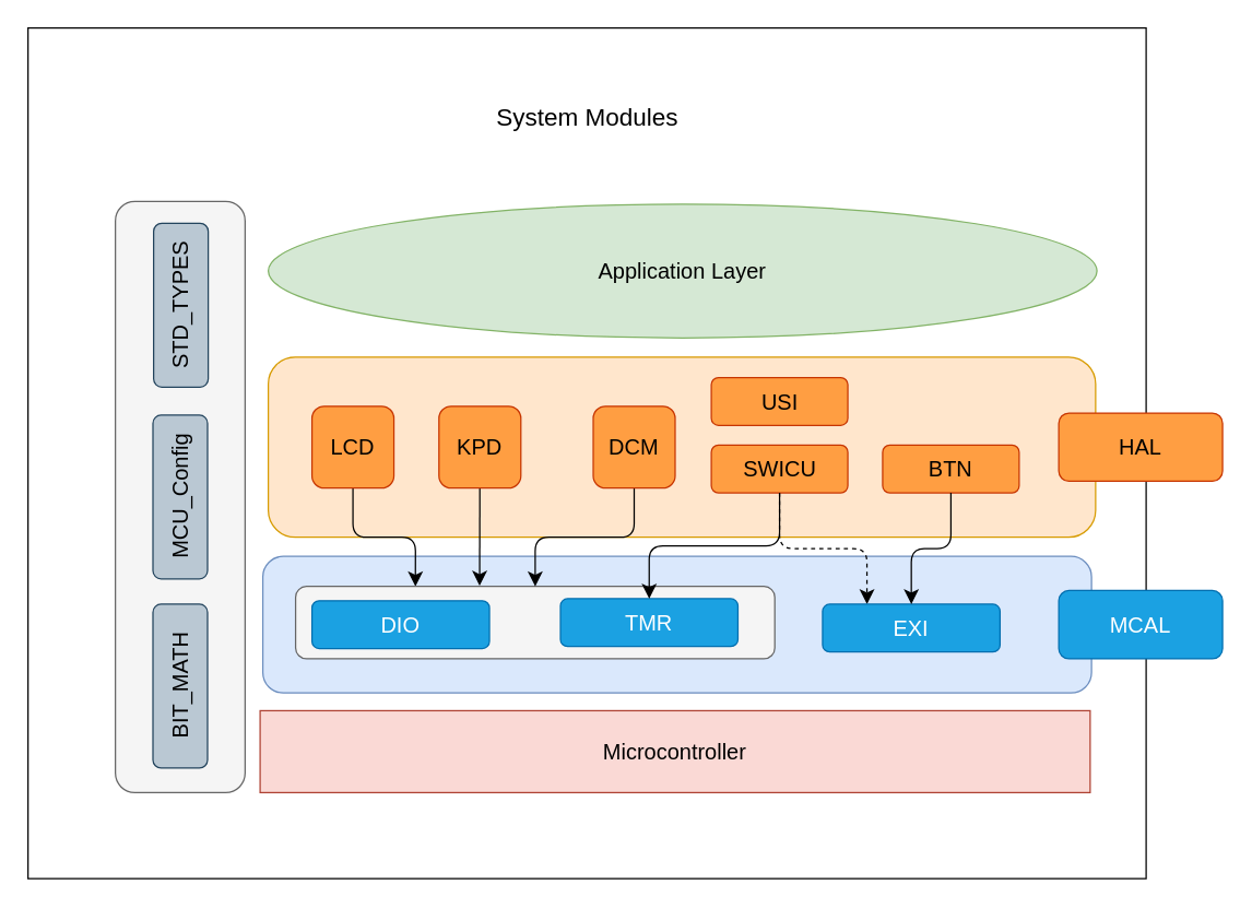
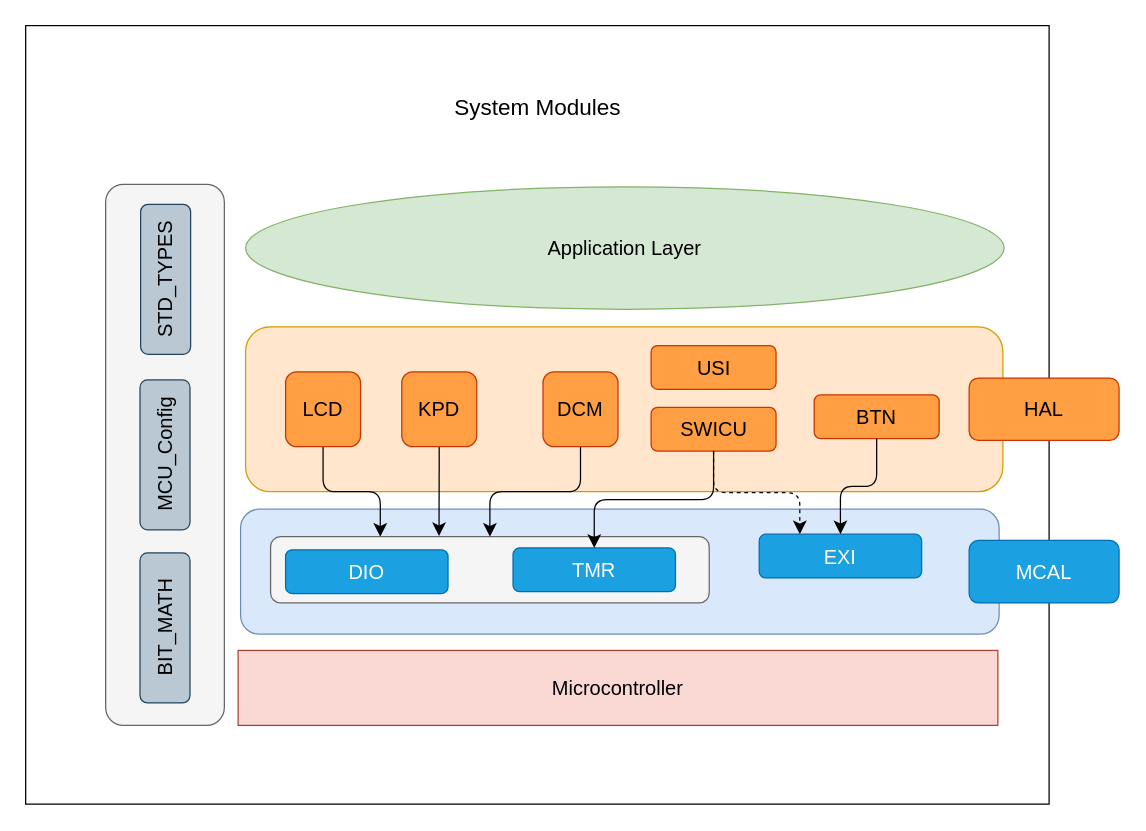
  <mxCell id="0" />
  <mxCell id="1" parent="0" />
  <mxCell id="2" value="" style="rounded=0;whiteSpace=wrap;html=1;fontSize=16;horizontal=0;" parent="1" vertex="1"><mxGeometry x="20" y="20" width="819" height="623" as="geometry" /></mxCell>
  <mxCell id="3" value="" style="rounded=1;whiteSpace=wrap;html=1;fontSize=16;fillColor=#dae8fc;strokeColor=#6c8ebf;" parent="1" vertex="1"><mxGeometry x="192" y="407" width="607" height="100" as="geometry" /></mxCell>
  <mxCell id="4" value="" style="rounded=1;whiteSpace=wrap;html=1;fontSize=16;fillColor=#ffe6cc;strokeColor=#d79b00;" parent="1" vertex="1"><mxGeometry x="196" y="261" width="606" height="132" as="geometry" /></mxCell>
  <mxCell id="5" value="Application Layer" style="ellipse;whiteSpace=wrap;html=1;fontSize=16;fillColor=#d5e8d4;strokeColor=#82b366;" parent="1" vertex="1"><mxGeometry x="196" y="149" width="607" height="98" as="geometry" /></mxCell>
  <mxCell id="6" value="" style="rounded=1;whiteSpace=wrap;html=1;fontSize=16;fillColor=#f5f5f5;fontColor=#333333;strokeColor=#666666;" parent="1" vertex="1"><mxGeometry x="84" y="147" width="95" height="433" as="geometry" /></mxCell>
  <mxCell id="7" value="&lt;font style=&quot;font-size: 18px;&quot;&gt;System Modules&lt;/font&gt;" style="text;html=1;strokeColor=none;fillColor=none;align=center;verticalAlign=middle;whiteSpace=wrap;rounded=0;fontSize=16;" parent="1" vertex="1"><mxGeometry x="304.5" y="71" width="250" height="30" as="geometry" /></mxCell>
  <mxCell id="8" value="Microcontroller" style="rounded=0;whiteSpace=wrap;html=1;fontSize=16;fillColor=#fad9d5;strokeColor=#ae4132;" parent="1" vertex="1"><mxGeometry x="190" y="520" width="608" height="60" as="geometry" /></mxCell>
  <mxCell id="9" value="USI" style="rounded=1;whiteSpace=wrap;html=1;fontSize=16;fillColor=#ff9e42;fontColor=#000000;strokeColor=#C73500;" parent="1" vertex="1"><mxGeometry x="520.5" y="276" width="100" height="35" as="geometry" /></mxCell>
  <mxCell id="10" value="HAL" style="rounded=1;whiteSpace=wrap;html=1;fontSize=16;fillColor=#ff9e42;fontColor=#000000;strokeColor=#C73500;" parent="1" vertex="1"><mxGeometry x="775" y="302" width="120" height="50" as="geometry" /></mxCell>
- <mxCell id="11" value="BTN" style="rounded=1;whiteSpace=wrap;html=1;fontSize=16;fillColor=#ff9e42;fontColor=#000000;strokeColor=#C73500;" parent="1" vertex="1"><mxGeometry x="646" y="325.5" width="100" height="35" as="geometry" /></mxCell>
+ <mxCell id="11" value="BTN" style="rounded=1;whiteSpace=wrap;html=1;fontSize=16;fillColor=#ff9e42;fontColor=#000000;strokeColor=#C73500;" parent="1" vertex="1"><mxGeometry x="651" y="315.5" width="100" height="35" as="geometry" /></mxCell>
  <mxCell id="12" style="edgeStyle=none;curved=1;rounded=0;orthogonalLoop=1;jettySize=auto;html=1;exitX=0.5;exitY=1;exitDx=0;exitDy=0;fontSize=12;startSize=8;endSize=8;" parent="1" source="15" target="15" edge="1"><mxGeometry relative="1" as="geometry" /></mxCell>
  <mxCell id="13" style="edgeStyle=orthogonalEdgeStyle;rounded=1;orthogonalLoop=1;jettySize=auto;html=1;entryX=0.25;entryY=0;entryDx=0;entryDy=0;fontSize=12;startSize=8;endSize=8;exitX=0.5;exitY=1;exitDx=0;exitDy=0;dashed=1;" edge="1" parent="1" source="14" target="15"><mxGeometry relative="1" as="geometry" /></mxCell>
  <mxCell id="14" value="SWICU" style="rounded=1;whiteSpace=wrap;html=1;fontSize=16;fillColor=#ff9e42;fontColor=#000000;strokeColor=#C73500;" vertex="1" parent="1"><mxGeometry x="520.5" y="325.5" width="100" height="35" as="geometry" /></mxCell>
- <mxCell id="15" value="EXI" style="rounded=1;whiteSpace=wrap;html=1;fontSize=16;fillColor=#1ba1e2;fontColor=#ffffff;strokeColor=#006EAF;" parent="1" vertex="1"><mxGeometry x="602" y="442" width="130" height="35" as="geometry" /></mxCell>
+ <mxCell id="15" value="EXI" style="rounded=1;whiteSpace=wrap;html=1;fontSize=16;fillColor=#1ba1e2;fontColor=#ffffff;strokeColor=#006EAF;" parent="1" vertex="1"><mxGeometry x="607" y="427" width="130" height="35" as="geometry" /></mxCell>
  <mxCell id="16" value="MCAL" style="rounded=1;whiteSpace=wrap;html=1;fontSize=16;fillColor=#1ba1e2;fontColor=#ffffff;strokeColor=#006EAF;" parent="1" vertex="1"><mxGeometry x="775" y="432" width="120" height="50" as="geometry" /></mxCell>
  <mxCell id="17" style="edgeStyle=orthogonalEdgeStyle;rounded=1;orthogonalLoop=1;jettySize=auto;html=1;entryX=0.5;entryY=0;entryDx=0;entryDy=0;fontSize=12;startSize=8;endSize=8;" edge="1" parent="1" source="11" target="15"><mxGeometry relative="1" as="geometry" /></mxCell>
  <mxCell id="18" style="edgeStyle=orthogonalEdgeStyle;rounded=1;orthogonalLoop=1;jettySize=auto;html=1;entryX=0.25;entryY=0;entryDx=0;entryDy=0;fontSize=12;startSize=8;endSize=8;exitX=0.5;exitY=1;exitDx=0;exitDy=0;" edge="1" parent="1" source="19" target="23"><mxGeometry relative="1" as="geometry" /></mxCell>
  <mxCell id="19" value="LCD" style="rounded=1;whiteSpace=wrap;html=1;fontSize=16;fillColor=#ff9e42;fontColor=#000000;strokeColor=#C73500;" vertex="1" parent="1"><mxGeometry x="228" y="297" width="60" height="60" as="geometry" /></mxCell>
  <mxCell id="20" style="edgeStyle=none;curved=1;rounded=0;orthogonalLoop=1;jettySize=auto;html=1;entryX=0.384;entryY=-0.01;entryDx=0;entryDy=0;entryPerimeter=0;fontSize=12;startSize=8;endSize=8;" edge="1" parent="1" source="21" target="23"><mxGeometry relative="1" as="geometry" /></mxCell>
  <mxCell id="21" value="KPD" style="rounded=1;whiteSpace=wrap;html=1;fontSize=16;fillColor=#ff9e42;fontColor=#000000;strokeColor=#C73500;" vertex="1" parent="1"><mxGeometry x="321" y="297" width="60" height="60" as="geometry" /></mxCell>
  <mxCell id="22" style="edgeStyle=none;curved=1;rounded=0;orthogonalLoop=1;jettySize=auto;html=1;exitX=1;exitY=0.5;exitDx=0;exitDy=0;fontSize=12;startSize=8;endSize=8;" edge="1" parent="1" source="21" target="21"><mxGeometry relative="1" as="geometry" /></mxCell>
  <mxCell id="23" value="" style="rounded=1;whiteSpace=wrap;html=1;fontSize=16;fillColor=#f5f5f5;fontColor=#333333;strokeColor=#666666;" vertex="1" parent="1"><mxGeometry x="216" y="429" width="351" height="53" as="geometry" /></mxCell>
  <mxCell id="24" value="DIO" style="rounded=1;whiteSpace=wrap;html=1;fontSize=16;fillColor=#1ba1e2;fontColor=#ffffff;strokeColor=#006EAF;" parent="1" vertex="1"><mxGeometry x="228" y="439.5" width="130" height="35" as="geometry" /></mxCell>
  <mxCell id="25" value="TMR" style="rounded=1;whiteSpace=wrap;html=1;fontSize=16;fillColor=#1ba1e2;fontColor=#ffffff;strokeColor=#006EAF;" parent="1" vertex="1"><mxGeometry x="410" y="438" width="130" height="35" as="geometry" /></mxCell>
  <mxCell id="26" style="edgeStyle=orthogonalEdgeStyle;rounded=1;orthogonalLoop=1;jettySize=auto;html=1;fontSize=12;startSize=8;endSize=8;exitX=0.5;exitY=1;exitDx=0;exitDy=0;" edge="1" parent="1" source="27" target="23"><mxGeometry relative="1" as="geometry" /></mxCell>
  <mxCell id="27" value="DCM" style="rounded=1;whiteSpace=wrap;html=1;fontSize=16;fillColor=#ff9e42;fontColor=#000000;strokeColor=#C73500;" vertex="1" parent="1"><mxGeometry x="434" y="297" width="60" height="60" as="geometry" /></mxCell>
  <mxCell id="28" style="edgeStyle=orthogonalEdgeStyle;rounded=1;orthogonalLoop=1;jettySize=auto;html=1;entryX=0.5;entryY=0;entryDx=0;entryDy=0;fontSize=12;startSize=8;endSize=8;" edge="1" parent="1" source="14" target="25"><mxGeometry relative="1" as="geometry"><mxPoint x="570.5" y="429" as="targetPoint" /></mxGeometry></mxCell>
  <mxCell id="29" value="STD_TYPES" style="rounded=1;whiteSpace=wrap;html=1;fontSize=16;fillColor=#bac8d3;strokeColor=#23445d;rotation=-90;" vertex="1" parent="1"><mxGeometry x="72" y="203" width="120" height="40" as="geometry" /></mxCell>
  <mxCell id="30" value="MCU_Config" style="rounded=1;whiteSpace=wrap;html=1;fontSize=16;fillColor=#bac8d3;strokeColor=#23445d;rotation=-90;" vertex="1" parent="1"><mxGeometry x="71.5" y="343.5" width="120" height="40" as="geometry" /></mxCell>
  <mxCell id="31" value="BIT_MATH" style="rounded=1;whiteSpace=wrap;html=1;fontSize=16;fillColor=#bac8d3;strokeColor=#23445d;rotation=-90;" vertex="1" parent="1"><mxGeometry x="71.5" y="482" width="120" height="40" as="geometry" /></mxCell>
